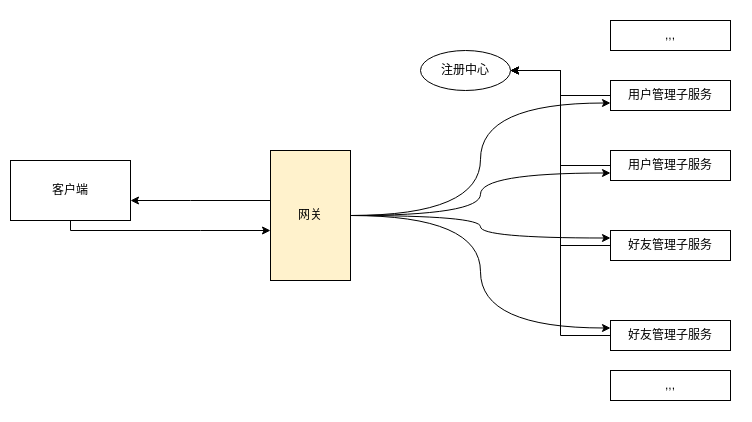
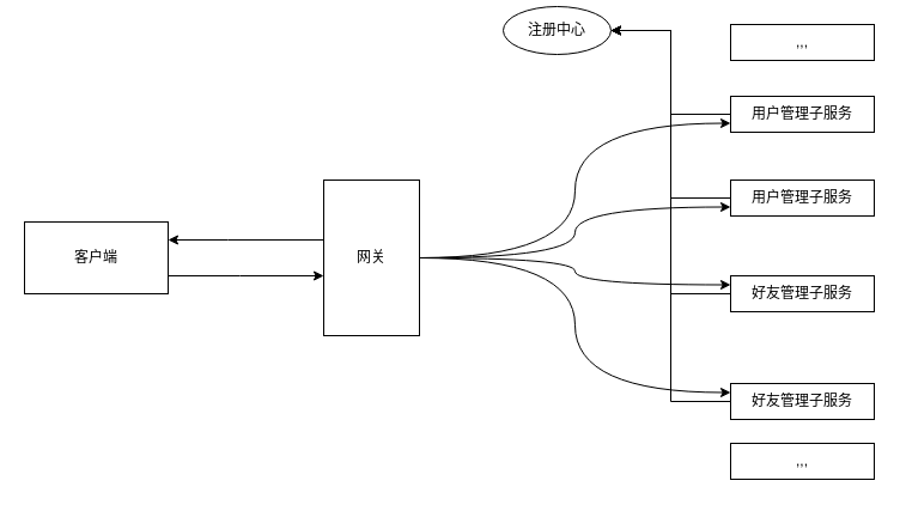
  <mxCell id="0" />
  <mxCell id="1" parent="0" />
  <mxCell id="2" style="edgeStyle=orthogonalEdgeStyle;rounded=0;orthogonalLoop=1;jettySize=auto;html=1;" edge="1" parent="1" source="3" target="9"><mxGeometry relative="1" as="geometry"><Array as="points"><mxPoint x="200" y="230" /><mxPoint x="200" y="230" /></Array></mxGeometry></mxCell>
- <mxCell id="3" value="客户端" style="rounded=0;whiteSpace=wrap;html=1;" vertex="1" parent="1"><mxGeometry x="10" y="160" width="120" height="60" as="geometry" /></mxCell>
+ <mxCell id="3" value="客户端" style="rounded=0;whiteSpace=wrap;html=1;" vertex="1" parent="1"><mxGeometry x="20" y="185" width="120" height="60" as="geometry" /></mxCell>
  <mxCell id="4" style="edgeStyle=orthogonalEdgeStyle;curved=1;rounded=0;orthogonalLoop=1;jettySize=auto;html=1;entryX=0;entryY=0.75;entryDx=0;entryDy=0;" edge="1" parent="1" source="9" target="13"><mxGeometry relative="1" as="geometry" /></mxCell>
  <mxCell id="5" style="edgeStyle=orthogonalEdgeStyle;curved=1;rounded=0;orthogonalLoop=1;jettySize=auto;html=1;entryX=0;entryY=0.25;entryDx=0;entryDy=0;" edge="1" parent="1" source="9" target="15"><mxGeometry relative="1" as="geometry" /></mxCell>
  <mxCell id="6" style="edgeStyle=orthogonalEdgeStyle;curved=1;rounded=0;orthogonalLoop=1;jettySize=auto;html=1;entryX=0;entryY=0.25;entryDx=0;entryDy=0;" edge="1" parent="1" source="9" target="17"><mxGeometry relative="1" as="geometry"><Array as="points"><mxPoint x="480" y="215" /><mxPoint x="480" y="328" /></Array></mxGeometry></mxCell>
  <mxCell id="7" style="edgeStyle=orthogonalEdgeStyle;curved=1;rounded=0;orthogonalLoop=1;jettySize=auto;html=1;entryX=0;entryY=0.75;entryDx=0;entryDy=0;" edge="1" parent="1" source="9" target="11"><mxGeometry relative="1" as="geometry" /></mxCell>
  <mxCell id="8" style="edgeStyle=orthogonalEdgeStyle;rounded=0;orthogonalLoop=1;jettySize=auto;html=1;" edge="1" parent="1" source="9" target="3"><mxGeometry relative="1" as="geometry"><Array as="points"><mxPoint x="190" y="200" /><mxPoint x="190" y="200" /></Array></mxGeometry></mxCell>
- <mxCell id="9" value="网关" style="rounded=0;whiteSpace=wrap;html=1;fillColor=#fff2cc;" vertex="1" parent="1"><mxGeometry x="270" y="150" width="80" height="130" as="geometry" /></mxCell>
+ <mxCell id="9" value="网关" style="rounded=0;whiteSpace=wrap;html=1;" vertex="1" parent="1"><mxGeometry x="270" y="150" width="80" height="130" as="geometry" /></mxCell>
  <mxCell id="10" style="edgeStyle=orthogonalEdgeStyle;rounded=0;orthogonalLoop=1;jettySize=auto;html=1;entryX=1;entryY=0.5;entryDx=0;entryDy=0;" edge="1" parent="1" source="11" target="18"><mxGeometry relative="1" as="geometry" /></mxCell>
  <mxCell id="11" value="用户管理子服务" style="rounded=0;whiteSpace=wrap;html=1;" vertex="1" parent="1"><mxGeometry x="610" y="80" width="120" height="30" as="geometry" /></mxCell>
  <mxCell id="12" style="edgeStyle=orthogonalEdgeStyle;rounded=0;orthogonalLoop=1;jettySize=auto;html=1;entryX=1;entryY=0.5;entryDx=0;entryDy=0;" edge="1" parent="1" source="13" target="18"><mxGeometry relative="1" as="geometry" /></mxCell>
  <mxCell id="13" value="用户管理子服务" style="rounded=0;whiteSpace=wrap;html=1;" vertex="1" parent="1"><mxGeometry x="610" y="150" width="120" height="30" as="geometry" /></mxCell>
  <mxCell id="14" style="edgeStyle=orthogonalEdgeStyle;rounded=0;orthogonalLoop=1;jettySize=auto;html=1;entryX=1;entryY=0.5;entryDx=0;entryDy=0;" edge="1" parent="1" source="15" target="18"><mxGeometry relative="1" as="geometry" /></mxCell>
  <mxCell id="15" value="好友管理子服务" style="rounded=0;whiteSpace=wrap;html=1;" vertex="1" parent="1"><mxGeometry x="610" y="230" width="120" height="30" as="geometry" /></mxCell>
  <mxCell id="16" style="edgeStyle=orthogonalEdgeStyle;rounded=0;orthogonalLoop=1;jettySize=auto;html=1;entryX=1;entryY=0.5;entryDx=0;entryDy=0;" edge="1" parent="1" source="17" target="18"><mxGeometry relative="1" as="geometry" /></mxCell>
  <mxCell id="17" value="好友管理子服务" style="rounded=0;whiteSpace=wrap;html=1;" vertex="1" parent="1"><mxGeometry x="610" y="320" width="120" height="30" as="geometry" /></mxCell>
- <mxCell id="18" value="注册中心" style="ellipse;whiteSpace=wrap;html=1;" vertex="1" parent="1"><mxGeometry x="420" y="50" width="90" height="40" as="geometry" /></mxCell>
+ <mxCell id="18" value="注册中心" style="ellipse;whiteSpace=wrap;html=1;" vertex="1" parent="1"><mxGeometry x="420" y="5" width="90" height="40" as="geometry" /></mxCell>
  <mxCell id="19" value=",,," style="rounded=0;whiteSpace=wrap;html=1;" vertex="1" parent="1"><mxGeometry x="610" y="370" width="120" height="30" as="geometry" /></mxCell>
  <mxCell id="20" value=",,," style="rounded=0;whiteSpace=wrap;html=1;" vertex="1" parent="1"><mxGeometry x="610" y="20" width="120" height="30" as="geometry" /></mxCell>
